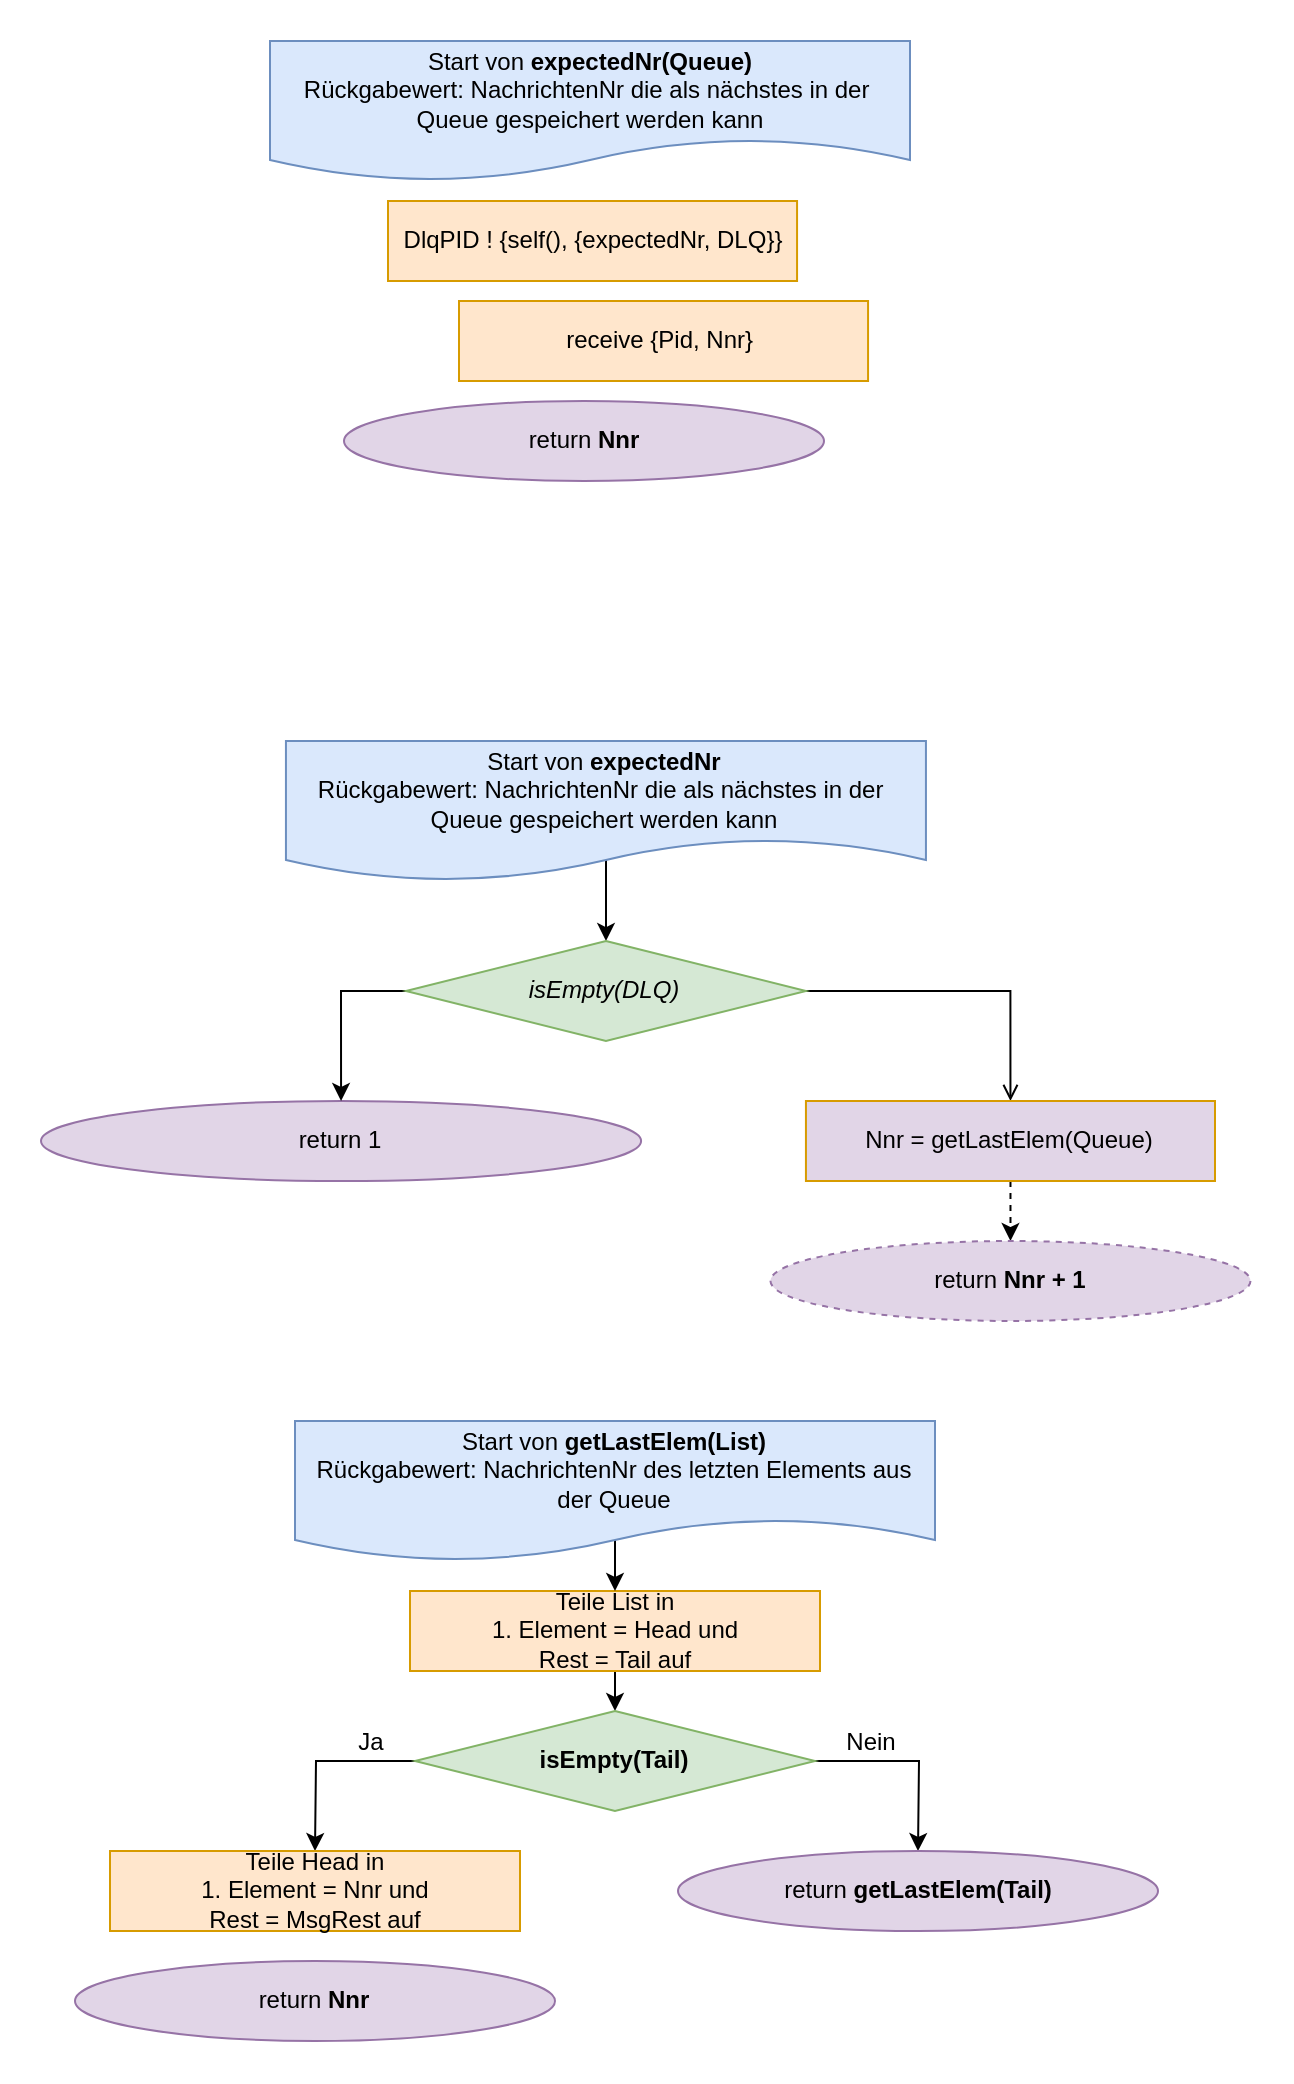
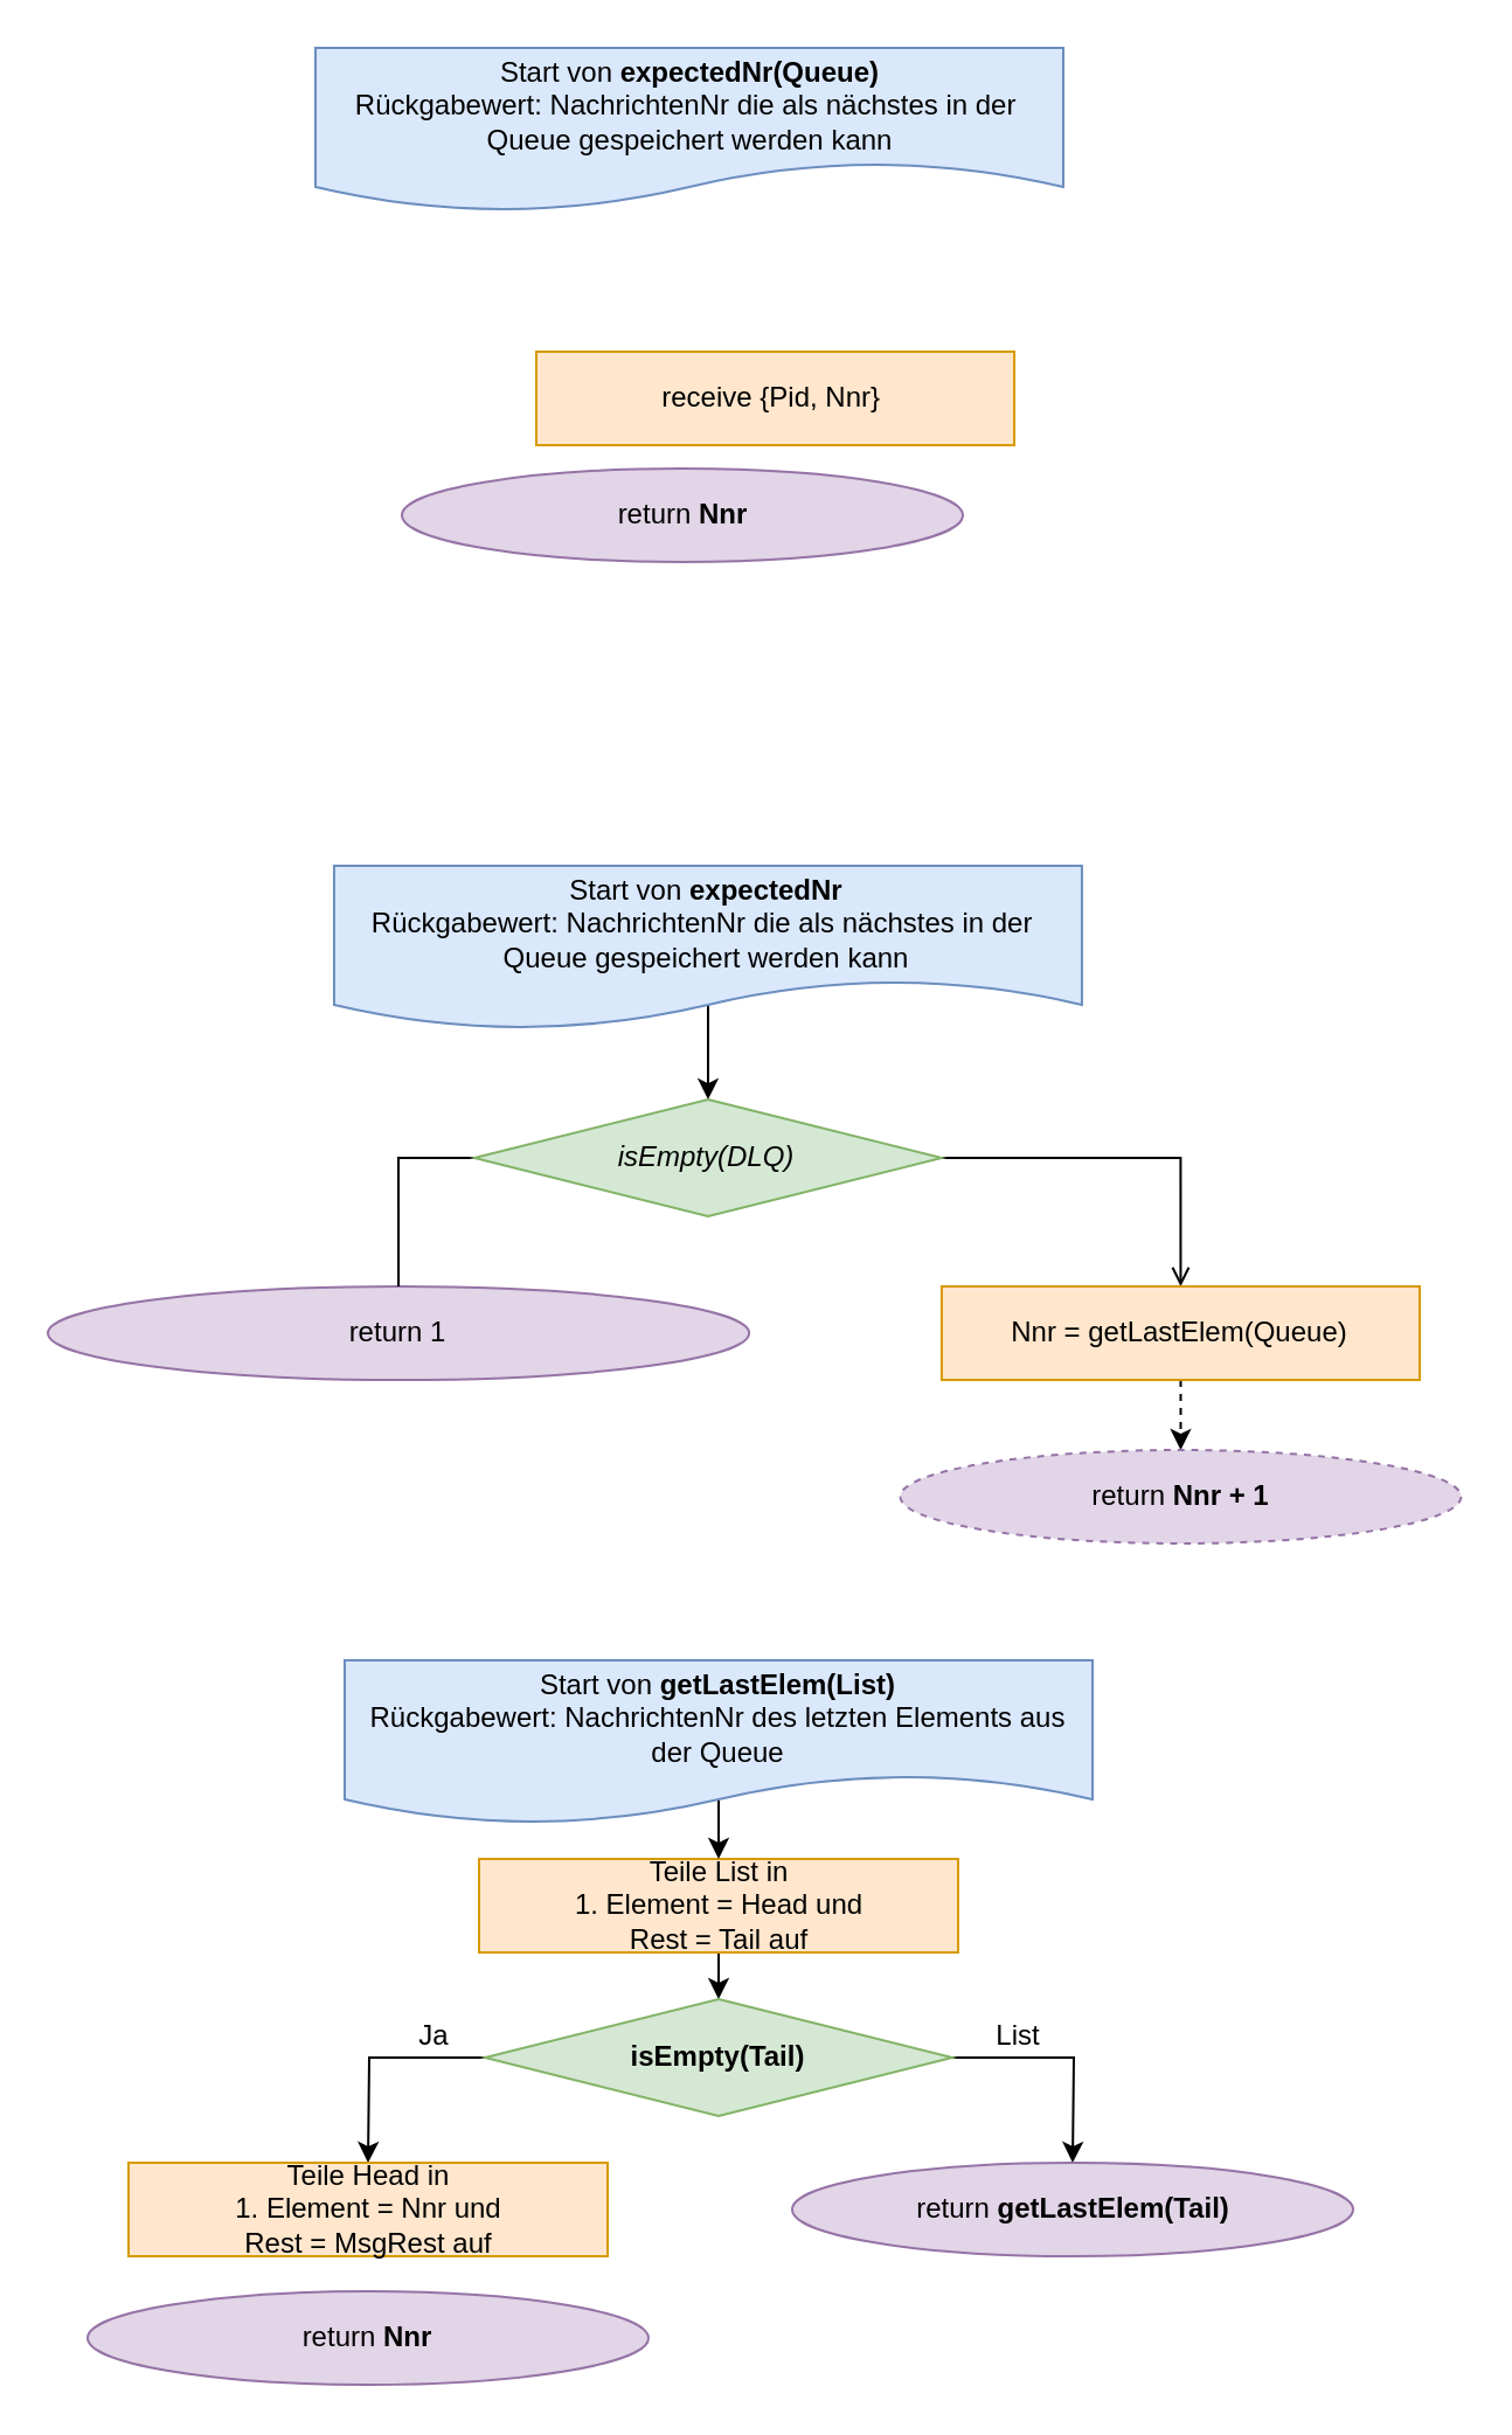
  <mxCell id="0" />
  <mxCell id="1" parent="0" />
  <mxCell id="2" style="edgeStyle=orthogonalEdgeStyle;rounded=0;orthogonalLoop=1;jettySize=auto;html=1;exitX=0.5;exitY=0;exitDx=0;exitDy=0;" parent="1" source="3" edge="1"><mxGeometry relative="1" as="geometry"><Array as="points"><mxPoint x="302.65" y="390" /><mxPoint x="302.65" y="390" /></Array><mxPoint x="302.5" y="470.007" as="targetPoint" /></mxGeometry></mxCell>
  <mxCell id="3" value="Start von &lt;b&gt;expectedNr&lt;/b&gt;&lt;br&gt;Rückgabewert: NachrichtenNr die als nächstes in der&amp;nbsp; Queue gespeichert werden kann" style="shape=document;whiteSpace=wrap;html=1;boundedLbl=1;fillColor=#dae8fc;strokeColor=#6c8ebf;" parent="1" vertex="1"><mxGeometry x="142.47" y="370" width="320" height="70" as="geometry" /></mxCell>
  <mxCell id="4" value="return 1" style="ellipse;whiteSpace=wrap;html=1;rounded=0;fillColor=#e1d5e7;strokeColor=#9673a6;" parent="1" vertex="1"><mxGeometry x="20" y="550" width="300.06" height="40" as="geometry" /></mxCell>
- <mxCell id="5" style="edgeStyle=orthogonalEdgeStyle;rounded=0;orthogonalLoop=1;jettySize=auto;html=1;exitX=0;exitY=0.5;exitDx=0;exitDy=0;entryX=0.5;entryY=0;entryDx=0;entryDy=0;" parent="1" source="7" target="4" edge="1"><mxGeometry relative="1" as="geometry" /></mxCell>
+ <mxCell id="5" style="edgeStyle=orthogonalEdgeStyle;rounded=0;orthogonalLoop=1;jettySize=auto;html=1;exitX=0;exitY=0.5;exitDx=0;exitDy=0;entryX=0.5;entryY=0;entryDx=0;entryDy=0;endArrow=none;" parent="1" source="7" target="4" edge="1"><mxGeometry relative="1" as="geometry" /></mxCell>
  <mxCell id="6" style="edgeStyle=orthogonalEdgeStyle;rounded=0;orthogonalLoop=1;jettySize=auto;html=1;exitX=1;exitY=0.5;exitDx=0;exitDy=0;entryX=0.5;entryY=0;entryDx=0;entryDy=0;endArrow=open;" parent="1" source="7" target="9" edge="1"><mxGeometry relative="1" as="geometry" /></mxCell>
  <mxCell id="7" value="&lt;i&gt;isEmpty(DLQ)&lt;/i&gt;" style="rhombus;whiteSpace=wrap;html=1;rounded=0;fillColor=#d5e8d4;strokeColor=#82b366;" parent="1" vertex="1"><mxGeometry x="202.47" y="470" width="200" height="50" as="geometry" /></mxCell>
  <mxCell id="8" style="edgeStyle=orthogonalEdgeStyle;rounded=0;orthogonalLoop=1;jettySize=auto;html=1;exitX=0.5;exitY=1;exitDx=0;exitDy=0;entryX=0.5;entryY=0;entryDx=0;entryDy=0;dashed=1;" parent="1" source="9" target="21" edge="1"><mxGeometry relative="1" as="geometry" /></mxCell>
- <mxCell id="9" value="Nnr = getLastElem(Queue)" style="rounded=0;whiteSpace=wrap;html=1;fillColor=#e1d5e7;strokeColor=#d79b00;" parent="1" vertex="1"><mxGeometry x="402.47" y="550" width="204.53" height="40" as="geometry" /></mxCell>
+ <mxCell id="9" value="Nnr = getLastElem(Queue)" style="rounded=0;whiteSpace=wrap;html=1;fillColor=#ffe6cc;strokeColor=#d79b00;" parent="1" vertex="1"><mxGeometry x="402.47" y="550" width="204.53" height="40" as="geometry" /></mxCell>
  <mxCell id="10" value="return &lt;b&gt;Nnr&lt;/b&gt;" style="ellipse;whiteSpace=wrap;html=1;rounded=0;fillColor=#e1d5e7;strokeColor=#9673a6;" parent="1" vertex="1"><mxGeometry x="37" y="980" width="240" height="40" as="geometry" /></mxCell>
  <mxCell id="11" style="edgeStyle=orthogonalEdgeStyle;rounded=0;orthogonalLoop=1;jettySize=auto;html=1;exitX=0.5;exitY=1;exitDx=0;exitDy=0;entryX=0.5;entryY=0;entryDx=0;entryDy=0;" parent="1" source="12" target="15" edge="1"><mxGeometry relative="1" as="geometry" /></mxCell>
  <mxCell id="12" value="Teile List in&lt;br&gt;1. Element = Head und&lt;br&gt;Rest = Tail auf" style="rounded=0;whiteSpace=wrap;html=1;fillColor=#ffe6cc;strokeColor=#d79b00;" parent="1" vertex="1"><mxGeometry x="204.5" y="795" width="205" height="40" as="geometry" /></mxCell>
  <mxCell id="13" style="edgeStyle=orthogonalEdgeStyle;rounded=0;orthogonalLoop=1;jettySize=auto;html=1;exitX=0;exitY=0.5;exitDx=0;exitDy=0;entryX=0.5;entryY=0;entryDx=0;entryDy=0;" parent="1" source="15" edge="1"><mxGeometry relative="1" as="geometry"><mxPoint x="157" y="925" as="targetPoint" /></mxGeometry></mxCell>
  <mxCell id="14" style="edgeStyle=orthogonalEdgeStyle;rounded=0;orthogonalLoop=1;jettySize=auto;html=1;exitX=1;exitY=0.5;exitDx=0;exitDy=0;entryX=0.5;entryY=0;entryDx=0;entryDy=0;" parent="1" source="15" edge="1"><mxGeometry relative="1" as="geometry"><mxPoint x="458.5" y="925" as="targetPoint" /></mxGeometry></mxCell>
  <mxCell id="15" value="isEmpty(Tail)" style="rhombus;whiteSpace=wrap;html=1;rounded=0;fillColor=#d5e8d4;strokeColor=#82b366;fontStyle=1" parent="1" vertex="1"><mxGeometry x="207" y="855" width="200" height="50" as="geometry" /></mxCell>
  <mxCell id="16" value="return &lt;b&gt;getLastElem(Tail)&lt;/b&gt;" style="ellipse;whiteSpace=wrap;html=1;rounded=0;fillColor=#e1d5e7;strokeColor=#9673a6;" parent="1" vertex="1"><mxGeometry x="338.5" y="925" width="240" height="40" as="geometry" /></mxCell>
- <mxCell id="17" value="Nein" style="text;html=1;align=center;verticalAlign=middle;resizable=0;points=[];autosize=1;strokeColor=none;fillColor=none;" parent="1" vertex="1"><mxGeometry x="414.5" y="861" width="40" height="20" as="geometry" /></mxCell>
+ <mxCell id="17" value="List" style="text;html=1;align=center;verticalAlign=middle;resizable=0;points=[];autosize=1;strokeColor=none;fillColor=none;" parent="1" vertex="1"><mxGeometry x="414.5" y="861" width="40" height="20" as="geometry" /></mxCell>
  <mxCell id="18" value="Ja" style="text;html=1;align=center;verticalAlign=middle;resizable=0;points=[];autosize=1;strokeColor=none;fillColor=none;" parent="1" vertex="1"><mxGeometry x="169.5" y="861" width="30" height="20" as="geometry" /></mxCell>
  <mxCell id="19" style="edgeStyle=orthogonalEdgeStyle;rounded=0;orthogonalLoop=1;jettySize=auto;html=1;exitX=0.5;exitY=0;exitDx=0;exitDy=0;entryX=0.5;entryY=0;entryDx=0;entryDy=0;" parent="1" source="20" target="12" edge="1"><mxGeometry relative="1" as="geometry"><Array as="points"><mxPoint x="307" y="760" /><mxPoint x="307" y="760" /></Array></mxGeometry></mxCell>
  <mxCell id="20" value="Start von &lt;b&gt;getLastElem(List)&lt;/b&gt;&lt;br&gt;Rückgabewert: NachrichtenNr des letzten Elements aus der Queue" style="shape=document;whiteSpace=wrap;html=1;boundedLbl=1;fillColor=#dae8fc;strokeColor=#6c8ebf;" parent="1" vertex="1"><mxGeometry x="147" y="710" width="320" height="70" as="geometry" /></mxCell>
  <mxCell id="21" value="return &lt;b&gt;Nnr + 1&lt;/b&gt;" style="ellipse;whiteSpace=wrap;html=1;rounded=0;fillColor=#e1d5e7;strokeColor=#9673a6;dashed=1;" parent="1" vertex="1"><mxGeometry x="384.74" y="620" width="240" height="40" as="geometry" /></mxCell>
  <mxCell id="22" value="Teile Head in&lt;br&gt;1. Element = Nnr und&lt;br&gt;Rest = MsgRest auf" style="rounded=0;whiteSpace=wrap;html=1;fillColor=#ffe6cc;strokeColor=#d79b00;" parent="1" vertex="1"><mxGeometry x="54.5" y="925" width="205" height="40" as="geometry" /></mxCell>
  <mxCell id="23" value="Start von &lt;b&gt;expectedNr(Queue)&lt;/b&gt;&lt;br&gt;Rückgabewert: NachrichtenNr die als nächstes in der&amp;nbsp; Queue gespeichert werden kann" style="shape=document;whiteSpace=wrap;html=1;boundedLbl=1;fillColor=#dae8fc;strokeColor=#6c8ebf;" vertex="1" parent="1"><mxGeometry x="134.5" y="20" width="320" height="70" as="geometry" /></mxCell>
- <mxCell id="24" value="DlqPID ! {self(), {expectedNr, DLQ}}" style="rounded=0;whiteSpace=wrap;html=1;fillColor=#ffe6cc;strokeColor=#d79b00;" vertex="1" parent="1"><mxGeometry x="193.5" y="100" width="204.53" height="40" as="geometry" /></mxCell>
  <mxCell id="25" value="receive {Pid, Nnr}&amp;nbsp;" style="rounded=0;whiteSpace=wrap;html=1;fillColor=#ffe6cc;strokeColor=#d79b00;" vertex="1" parent="1"><mxGeometry x="229" y="150" width="204.53" height="40" as="geometry" /></mxCell>
  <mxCell id="26" value="return &lt;b&gt;Nnr&lt;/b&gt;" style="ellipse;whiteSpace=wrap;html=1;rounded=0;fillColor=#e1d5e7;strokeColor=#9673a6;" vertex="1" parent="1"><mxGeometry x="171.5" y="200" width="240" height="40" as="geometry" /></mxCell>
